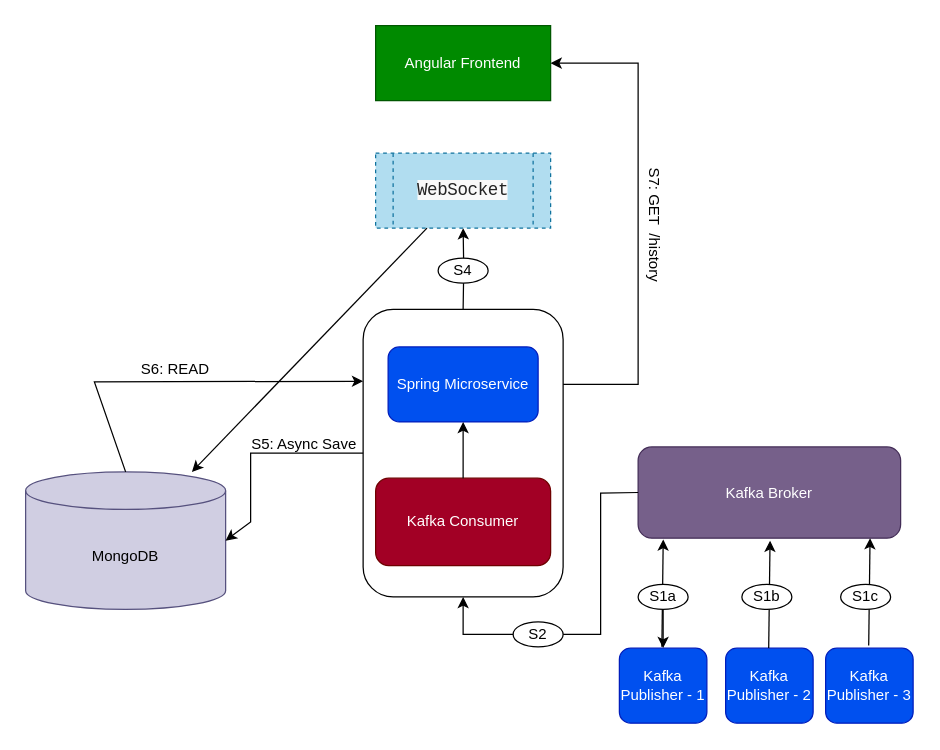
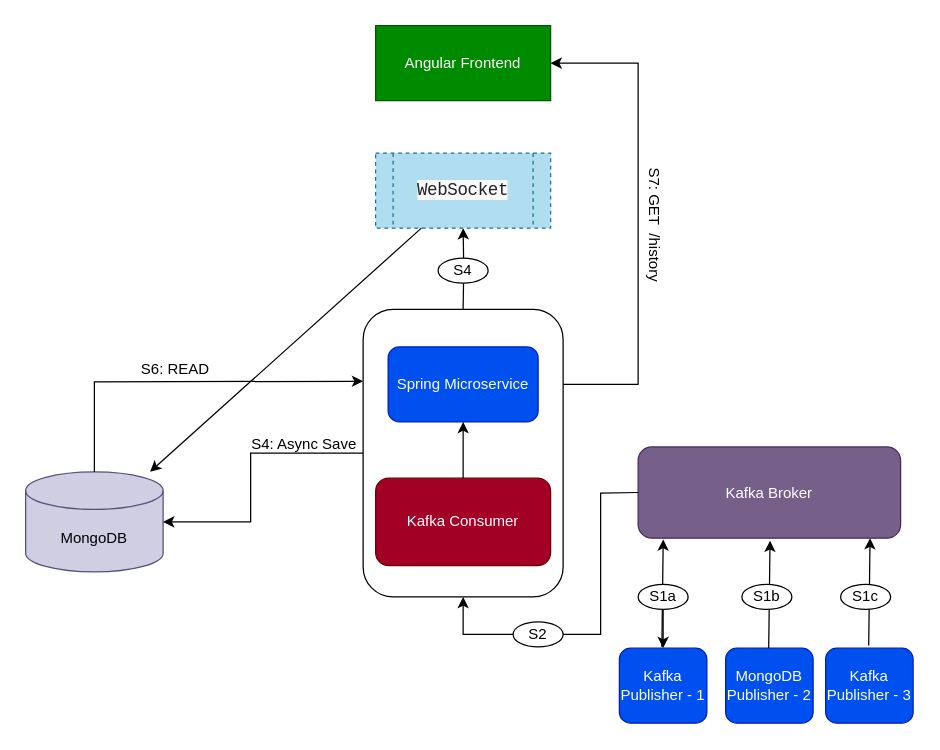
  <mxCell id="0" />
  <mxCell id="1" parent="0" />
- <mxCell id="2" value="MongoDB" style="shape=cylinder3;whiteSpace=wrap;html=1;boundedLbl=1;backgroundOutline=1;size=15;fillColor=#d0cee2;strokeColor=#56517e;" vertex="1" parent="1"><mxGeometry x="20" y="377" width="160" height="110" as="geometry" /></mxCell>
+ <mxCell id="2" value="MongoDB" style="shape=cylinder3;whiteSpace=wrap;html=1;boundedLbl=1;backgroundOutline=1;size=15;fillColor=#d0cee2;strokeColor=#56517e;" vertex="1" parent="1"><mxGeometry x="20" y="377" width="110" height="80" as="geometry" /></mxCell>
  <mxCell id="3" value="" style="rounded=1;whiteSpace=wrap;html=1;" vertex="1" parent="1"><mxGeometry x="290" y="247" width="160" height="230" as="geometry" /></mxCell>
  <mxCell id="4" style="edgeStyle=orthogonalEdgeStyle;rounded=0;orthogonalLoop=1;jettySize=auto;html=1;entryX=0.5;entryY=1;entryDx=0;entryDy=0;" edge="1" parent="1" target="12"><mxGeometry relative="1" as="geometry"><mxPoint x="370" y="247" as="sourcePoint" /></mxGeometry></mxCell>
  <mxCell id="5" value="Spring Microservice" style="rounded=1;whiteSpace=wrap;html=1;fillStyle=solid;fillColor=#0050ef;fontColor=#ffffff;strokeColor=#001DBC;" vertex="1" parent="1"><mxGeometry x="310" y="277" width="120" height="60" as="geometry" /></mxCell>
  <mxCell id="6" value="Kafka Consumer" style="rounded=1;whiteSpace=wrap;html=1;fillStyle=solid;fillColor=#a20025;fontColor=#ffffff;strokeColor=#6F0000;" vertex="1" parent="1"><mxGeometry x="300" y="382" width="140" height="70" as="geometry" /></mxCell>
  <mxCell id="7" value="Kafka Broker" style="rounded=1;whiteSpace=wrap;html=1;fillStyle=solid;fillColor=#76608a;fontColor=#ffffff;strokeColor=#432D57;" vertex="1" parent="1"><mxGeometry x="510" y="357" width="210" height="73" as="geometry" /></mxCell>
  <mxCell id="8" value="Kafka Publisher - 1" style="rounded=1;whiteSpace=wrap;html=1;fillStyle=solid;fillColor=#0050ef;fontColor=#ffffff;strokeColor=#001DBC;" vertex="1" parent="1"><mxGeometry x="495" y="518" width="70" height="60" as="geometry" /></mxCell>
- <mxCell id="9" value="Kafka Publisher - 2" style="rounded=1;whiteSpace=wrap;html=1;fillColor=#0050ef;fontColor=#ffffff;strokeColor=#001DBC;" vertex="1" parent="1"><mxGeometry x="580" y="518" width="70" height="60" as="geometry" /></mxCell>
+ <mxCell id="9" value="MongoDB Publisher - 2" style="rounded=1;whiteSpace=wrap;html=1;fillColor=#0050ef;fontColor=#ffffff;strokeColor=#001DBC;" vertex="1" parent="1"><mxGeometry x="580" y="518" width="70" height="60" as="geometry" /></mxCell>
  <mxCell id="10" value="Kafka Publisher - 3" style="rounded=1;whiteSpace=wrap;html=1;fillColor=#0050ef;fontColor=#ffffff;strokeColor=#001DBC;" vertex="1" parent="1"><mxGeometry x="660" y="518" width="70" height="60" as="geometry" /></mxCell>
  <mxCell id="11" value="Angular Frontend" style="rounded=0;whiteSpace=wrap;html=1;fillColor=#008a00;fontColor=#ffffff;strokeColor=#005700;" vertex="1" parent="1"><mxGeometry x="300" y="20" width="140" height="60" as="geometry" /></mxCell>
  <mxCell id="12" value="&lt;span style=&quot;color: rgb(36, 36, 36); font-family: source-code-pro, Menlo, Monaco, &amp;quot;Courier New&amp;quot;, Courier, monospace; font-size: 14px; letter-spacing: -0.308px; text-align: start; white-space: pre; background-color: rgb(249, 249, 249);&quot;&gt;WebSocket&lt;/span&gt;" style="shape=process;whiteSpace=wrap;html=1;backgroundOutline=1;fillColor=#b1ddf0;strokeColor=#10739e;dashed=1;" vertex="1" parent="1"><mxGeometry x="300" y="122" width="140" height="60" as="geometry" /></mxCell>
  <mxCell id="13" value="" style="endArrow=classic;html=1;rounded=0;entryX=0.5;entryY=1;entryDx=0;entryDy=0;" edge="1" parent="1" source="6" target="5"><mxGeometry width="50" height="50" relative="1" as="geometry"><mxPoint x="330" y="417" as="sourcePoint" /><mxPoint x="380" y="367" as="targetPoint" /></mxGeometry></mxCell>
  <mxCell id="14" value="" style="endArrow=classic;html=1;rounded=0;exitX=0.5;exitY=0;exitDx=0;exitDy=0;exitPerimeter=0;entryX=0;entryY=0.25;entryDx=0;entryDy=0;" edge="1" parent="1" source="2" target="3"><mxGeometry width="50" height="50" relative="1" as="geometry"><mxPoint x="330" y="417" as="sourcePoint" /><mxPoint x="380" y="367" as="targetPoint" /><Array as="points"><mxPoint x="75" y="305" /></Array></mxGeometry></mxCell>
- <mxCell id="15" value="S5: Async Save" style="text;html=1;align=center;verticalAlign=middle;whiteSpace=wrap;rounded=0;" vertex="1" parent="1"><mxGeometry x="196" y="340" width="94" height="30" as="geometry" /></mxCell>
+ <mxCell id="15" value="S4: Async Save" style="text;html=1;align=center;verticalAlign=middle;whiteSpace=wrap;rounded=0;" vertex="1" parent="1"><mxGeometry x="196" y="340" width="94" height="30" as="geometry" /></mxCell>
  <mxCell id="16" value="S6: READ" style="text;html=1;align=center;verticalAlign=middle;whiteSpace=wrap;rounded=0;" vertex="1" parent="1"><mxGeometry x="110" y="280" width="60" height="30" as="geometry" /></mxCell>
  <mxCell id="17" value="" style="endArrow=classic;html=1;rounded=0;exitX=0;exitY=0.5;exitDx=0;exitDy=0;entryX=1;entryY=0.5;entryDx=0;entryDy=0;entryPerimeter=0;" edge="1" parent="1" source="3" target="2"><mxGeometry width="50" height="50" relative="1" as="geometry"><mxPoint x="-250" y="517" as="sourcePoint" /><mxPoint x="-200" y="467" as="targetPoint" /><Array as="points"><mxPoint x="200" y="362" /><mxPoint x="200" y="417" /></Array></mxGeometry></mxCell>
  <mxCell id="18" value="" style="endArrow=classic;html=1;rounded=0;" edge="1" parent="1" source="12" target="2"><mxGeometry width="50" height="50" relative="1" as="geometry"><mxPoint x="370" y="137" as="sourcePoint" /><mxPoint x="370" y="119" as="targetPoint" /></mxGeometry></mxCell>
  <mxCell id="19" value="" style="endArrow=classic;html=1;rounded=0;entryX=1;entryY=0.5;entryDx=0;entryDy=0;" edge="1" parent="1" target="11"><mxGeometry width="50" height="50" relative="1" as="geometry"><mxPoint x="450" y="307" as="sourcePoint" /><mxPoint x="580" y="107" as="targetPoint" /><Array as="points"><mxPoint x="510" y="307" /><mxPoint x="510" y="50" /></Array></mxGeometry></mxCell>
  <mxCell id="20" value="S7: GET&amp;nbsp; /history&lt;div&gt;&lt;br&gt;&lt;/div&gt;" style="text;html=1;align=center;verticalAlign=middle;whiteSpace=wrap;rounded=0;textDirection=vertical-rl;" vertex="1" parent="1"><mxGeometry x="485" y="122" width="60" height="115" as="geometry" /></mxCell>
  <mxCell id="21" value="" style="endArrow=classic;html=1;rounded=0;exitX=0;exitY=0.5;exitDx=0;exitDy=0;entryX=0.5;entryY=1;entryDx=0;entryDy=0;" edge="1" parent="1" source="7" target="3"><mxGeometry width="50" height="50" relative="1" as="geometry"><mxPoint x="510" y="394" as="sourcePoint" /><mxPoint x="370" y="477" as="targetPoint" /><Array as="points"><mxPoint x="480" y="394" /><mxPoint x="480" y="507" /><mxPoint x="370" y="507" /></Array></mxGeometry></mxCell>
  <mxCell id="22" value="S2" style="ellipse;whiteSpace=wrap;html=1;" vertex="1" parent="1"><mxGeometry x="410" y="497" width="40" height="20" as="geometry" /></mxCell>
  <mxCell id="23" value="" style="endArrow=classic;html=1;rounded=0;entryX=0.148;entryY=1.014;entryDx=0;entryDy=0;entryPerimeter=0;" edge="1" parent="1"><mxGeometry width="50" height="50" relative="1" as="geometry"><mxPoint x="529" y="517" as="sourcePoint" /><mxPoint x="530.08" y="431.022" as="targetPoint" /></mxGeometry></mxCell>
  <mxCell id="24" value="" style="endArrow=classic;html=1;rounded=0;entryX=0.148;entryY=1.014;entryDx=0;entryDy=0;entryPerimeter=0;" edge="1" parent="1"><mxGeometry width="50" height="50" relative="1" as="geometry"><mxPoint x="614.46" y="518" as="sourcePoint" /><mxPoint x="615.54" y="432.022" as="targetPoint" /></mxGeometry></mxCell>
  <mxCell id="25" value="" style="endArrow=classic;html=1;rounded=0;entryX=0.148;entryY=1.014;entryDx=0;entryDy=0;entryPerimeter=0;" edge="1" parent="1"><mxGeometry width="50" height="50" relative="1" as="geometry"><mxPoint x="694.46" y="515.98" as="sourcePoint" /><mxPoint x="695.54" y="430.002" as="targetPoint" /></mxGeometry></mxCell>
  <mxCell id="26" value="" style="edgeStyle=orthogonalEdgeStyle;rounded=0;orthogonalLoop=1;jettySize=auto;html=1;" edge="1" parent="1" source="27" target="8"><mxGeometry relative="1" as="geometry" /></mxCell>
  <mxCell id="27" value="S1a" style="ellipse;whiteSpace=wrap;html=1;" vertex="1" parent="1"><mxGeometry x="510" y="467" width="40" height="20" as="geometry" /></mxCell>
  <mxCell id="28" value="S1b" style="ellipse;whiteSpace=wrap;html=1;" vertex="1" parent="1"><mxGeometry x="593" y="467" width="40" height="20" as="geometry" /></mxCell>
  <mxCell id="29" value="S1c" style="ellipse;whiteSpace=wrap;html=1;" vertex="1" parent="1"><mxGeometry x="672" y="467" width="40" height="20" as="geometry" /></mxCell>
  <mxCell id="30" value="S4" style="ellipse;whiteSpace=wrap;html=1;" vertex="1" parent="1"><mxGeometry x="350" y="206" width="40" height="20" as="geometry" /></mxCell>
